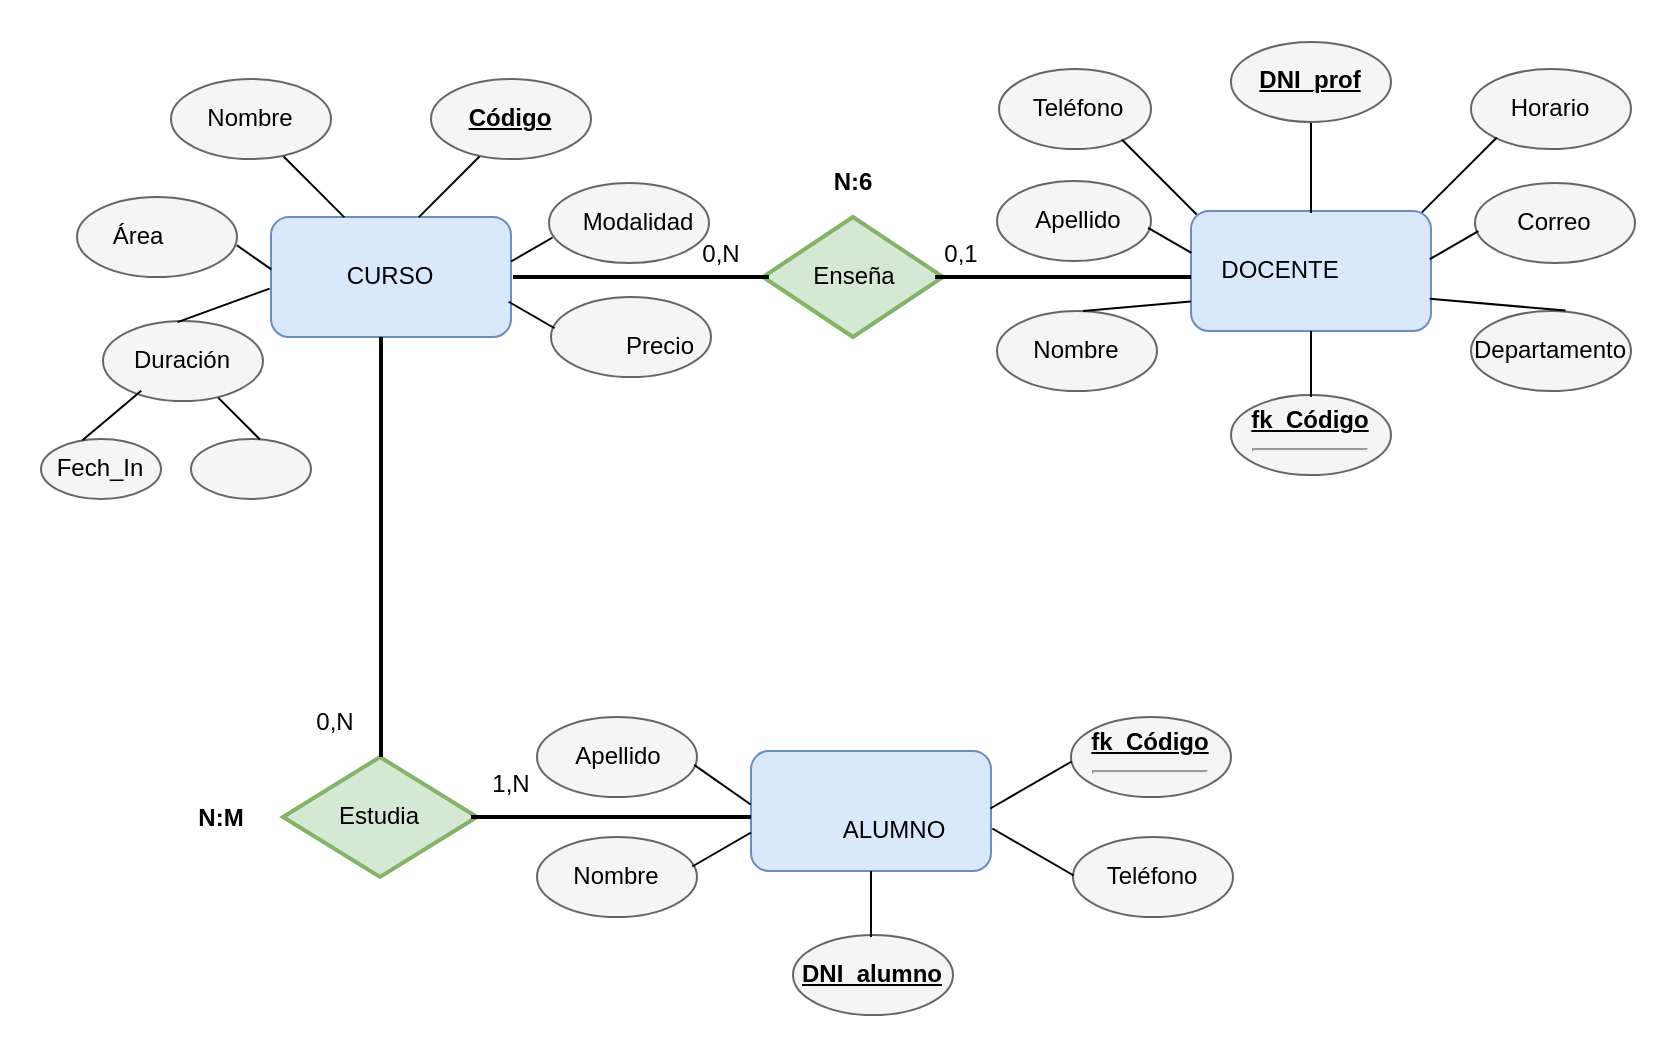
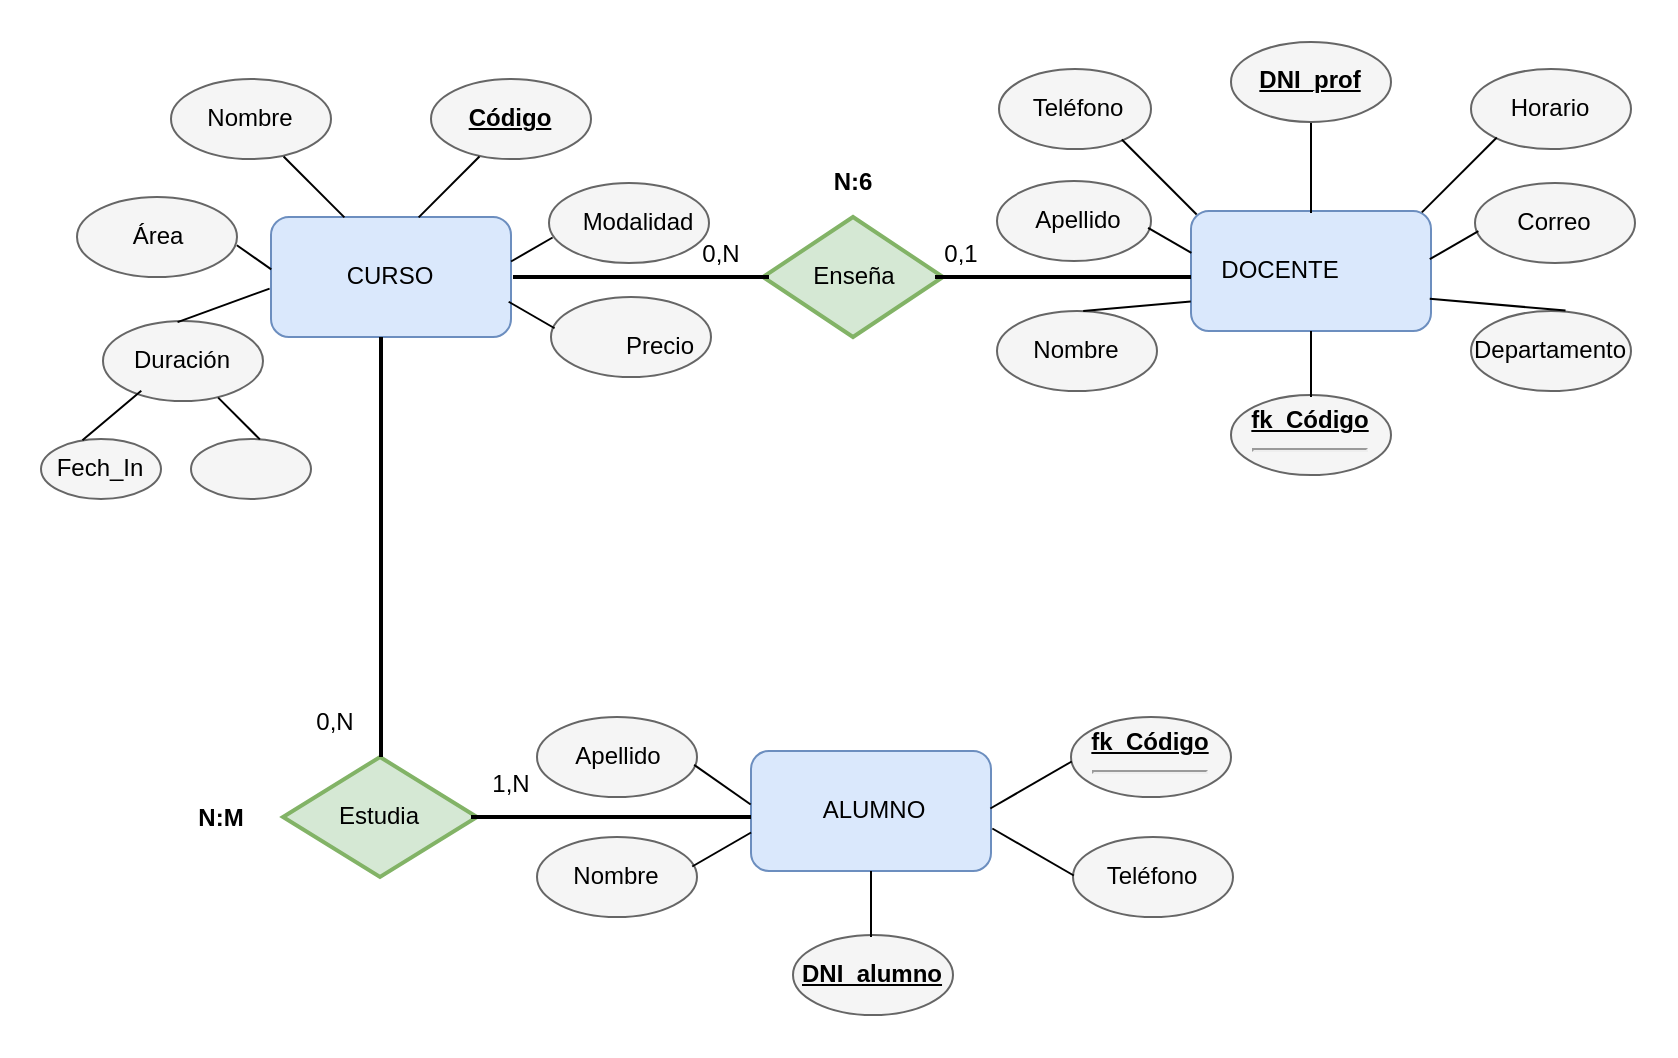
  <mxCell id="0" />
  <mxCell id="1" parent="0" />
  <mxCell id="2" value="" style="rounded=1;whiteSpace=wrap;html=1;fillColor=#dae8fc;strokeColor=#6c8ebf;" parent="1" vertex="1"><mxGeometry x="135" y="108" width="120" height="60" as="geometry" /></mxCell>
  <mxCell id="3" value="" style="ellipse;whiteSpace=wrap;html=1;fillColor=#f5f5f5;strokeColor=#666666;fontColor=#333333;" parent="1" vertex="1"><mxGeometry x="215" y="39" width="80" height="40" as="geometry" /></mxCell>
  <mxCell id="4" value="" style="ellipse;whiteSpace=wrap;html=1;fillColor=#f5f5f5;strokeColor=#666666;fontColor=#333333;" parent="1" vertex="1"><mxGeometry x="274" y="91" width="80" height="40" as="geometry" /></mxCell>
  <mxCell id="5" value="Modalidad" style="text;html=1;strokeColor=none;fillColor=none;align=center;verticalAlign=middle;whiteSpace=wrap;rounded=0;" parent="1" vertex="1"><mxGeometry x="284" y="101" width="70" height="20" as="geometry" /></mxCell>
  <mxCell id="6" value="" style="ellipse;whiteSpace=wrap;html=1;fillColor=#f5f5f5;strokeColor=#666666;fontColor=#333333;" parent="1" vertex="1"><mxGeometry x="85" y="39" width="80" height="40" as="geometry" /></mxCell>
  <mxCell id="7" value="" style="ellipse;whiteSpace=wrap;html=1;fillColor=#f5f5f5;strokeColor=#666666;fontColor=#333333;" parent="1" vertex="1"><mxGeometry x="38" y="98" width="80" height="40" as="geometry" /></mxCell>
  <mxCell id="8" value="" style="ellipse;whiteSpace=wrap;html=1;fillColor=#f5f5f5;strokeColor=#666666;fontColor=#333333;" parent="1" vertex="1"><mxGeometry x="51" y="160" width="80" height="40" as="geometry" /></mxCell>
  <mxCell id="9" value="" style="ellipse;whiteSpace=wrap;html=1;fillColor=#f5f5f5;strokeColor=#666666;fontColor=#333333;" parent="1" vertex="1"><mxGeometry x="275" y="148" width="80" height="40" as="geometry" /></mxCell>
  <mxCell id="10" value="Duración" style="text;html=1;strokeColor=none;fillColor=none;align=center;verticalAlign=middle;whiteSpace=wrap;rounded=0;" parent="1" vertex="1"><mxGeometry x="71" y="170" width="40" height="20" as="geometry" /></mxCell>
- <mxCell id="11" value="Área" style="text;html=1;strokeColor=none;fillColor=none;align=center;verticalAlign=middle;whiteSpace=wrap;rounded=0;" parent="1" vertex="1"><mxGeometry x="49" y="108" width="40" height="20" as="geometry" /></mxCell>
+ <mxCell id="11" value="Área" style="text;html=1;strokeColor=none;fillColor=none;align=center;verticalAlign=middle;whiteSpace=wrap;rounded=0;" parent="1" vertex="1"><mxGeometry x="59" y="108" width="40" height="20" as="geometry" /></mxCell>
  <mxCell id="12" value="Nombre" style="text;html=1;strokeColor=none;fillColor=none;align=center;verticalAlign=middle;whiteSpace=wrap;rounded=0;" parent="1" vertex="1"><mxGeometry x="105" y="49" width="40" height="20" as="geometry" /></mxCell>
  <mxCell id="13" value="Precio" style="text;html=1;strokeColor=none;fillColor=none;align=center;verticalAlign=middle;whiteSpace=wrap;rounded=0;" parent="1" vertex="1"><mxGeometry x="310" y="163" width="40" height="20" as="geometry" /></mxCell>
  <mxCell id="14" value="Código" style="text;html=1;strokeColor=none;fillColor=none;align=center;verticalAlign=middle;whiteSpace=wrap;rounded=0;strokeWidth=3;fontStyle=5" parent="1" vertex="1"><mxGeometry x="235" y="49" width="40" height="20" as="geometry" /></mxCell>
  <mxCell id="15" value="CURSO" style="text;html=1;strokeColor=none;fillColor=none;align=center;verticalAlign=middle;whiteSpace=wrap;rounded=0;" parent="1" vertex="1"><mxGeometry x="175" y="128" width="40" height="20" as="geometry" /></mxCell>
  <mxCell id="16" value="" style="rounded=1;whiteSpace=wrap;html=1;fillColor=#dae8fc;strokeColor=#6c8ebf;" parent="1" vertex="1"><mxGeometry x="595" y="105" width="120" height="60" as="geometry" /></mxCell>
  <mxCell id="17" value="" style="ellipse;whiteSpace=wrap;html=1;fillColor=#f5f5f5;strokeColor=#666666;fontColor=#333333;" parent="1" vertex="1"><mxGeometry x="615" y="197" width="80" height="40" as="geometry" /></mxCell>
  <mxCell id="18" value="" style="ellipse;whiteSpace=wrap;html=1;fillColor=#f5f5f5;strokeColor=#666666;fontColor=#333333;" parent="1" vertex="1"><mxGeometry x="737" y="91" width="80" height="40" as="geometry" /></mxCell>
  <mxCell id="19" value="Correo" style="text;html=1;strokeColor=none;fillColor=none;align=center;verticalAlign=middle;whiteSpace=wrap;rounded=0;" parent="1" vertex="1"><mxGeometry x="742" y="101" width="70" height="20" as="geometry" /></mxCell>
  <mxCell id="20" value="" style="ellipse;whiteSpace=wrap;html=1;fillColor=#f5f5f5;strokeColor=#666666;fontColor=#333333;" parent="1" vertex="1"><mxGeometry x="498" y="155" width="80" height="40" as="geometry" /></mxCell>
  <mxCell id="21" value="" style="ellipse;whiteSpace=wrap;html=1;fillColor=#f5f5f5;strokeColor=#666666;fontColor=#333333;" parent="1" vertex="1"><mxGeometry x="498" y="90" width="77" height="40" as="geometry" /></mxCell>
  <mxCell id="22" value="" style="ellipse;whiteSpace=wrap;html=1;fillColor=#f5f5f5;strokeColor=#666666;fontColor=#333333;" parent="1" vertex="1"><mxGeometry x="499" y="34" width="76" height="40" as="geometry" /></mxCell>
  <mxCell id="23" value="" style="ellipse;whiteSpace=wrap;html=1;fillColor=#f5f5f5;strokeColor=#666666;fontColor=#333333;" parent="1" vertex="1"><mxGeometry x="735" y="155" width="80" height="40" as="geometry" /></mxCell>
  <mxCell id="24" value="Teléfono" style="text;html=1;strokeColor=none;fillColor=none;align=center;verticalAlign=middle;whiteSpace=wrap;rounded=0;" parent="1" vertex="1"><mxGeometry x="519" y="44" width="40" height="20" as="geometry" /></mxCell>
  <mxCell id="25" value="Apellido" style="text;html=1;strokeColor=none;fillColor=none;align=center;verticalAlign=middle;whiteSpace=wrap;rounded=0;" parent="1" vertex="1"><mxGeometry x="519" y="100" width="40" height="20" as="geometry" /></mxCell>
  <mxCell id="26" value="Nombre" style="text;html=1;strokeColor=none;fillColor=none;align=center;verticalAlign=middle;whiteSpace=wrap;rounded=0;" parent="1" vertex="1"><mxGeometry x="518" y="165" width="40" height="20" as="geometry" /></mxCell>
  <mxCell id="27" value="Departamento" style="text;html=1;strokeColor=none;fillColor=none;align=center;verticalAlign=middle;whiteSpace=wrap;rounded=0;" parent="1" vertex="1"><mxGeometry x="755" y="165" width="40" height="20" as="geometry" /></mxCell>
  <mxCell id="28" value="fk_Código&lt;br&gt;&lt;hr&gt;" style="text;html=1;strokeColor=none;fillColor=none;align=center;verticalAlign=middle;whiteSpace=wrap;rounded=0;strokeWidth=3;fontStyle=5" parent="1" vertex="1"><mxGeometry x="635" y="207" width="40" height="20" as="geometry" /></mxCell>
  <mxCell id="29" value="DOCENTE" style="text;html=1;strokeColor=none;fillColor=none;align=center;verticalAlign=middle;whiteSpace=wrap;rounded=0;" parent="1" vertex="1"><mxGeometry x="620" y="125" width="40" height="20" as="geometry" /></mxCell>
  <mxCell id="30" value="" style="ellipse;whiteSpace=wrap;html=1;fillColor=#f5f5f5;strokeColor=#666666;fontColor=#333333;" parent="1" vertex="1"><mxGeometry x="735" y="34" width="80" height="40" as="geometry" /></mxCell>
  <mxCell id="31" value="Horario" style="text;html=1;strokeColor=none;fillColor=none;align=center;verticalAlign=middle;whiteSpace=wrap;rounded=0;" parent="1" vertex="1"><mxGeometry x="755" y="44" width="40" height="20" as="geometry" /></mxCell>
  <mxCell id="32" value="" style="ellipse;whiteSpace=wrap;html=1;fillColor=#f5f5f5;strokeColor=#666666;fontColor=#333333;" parent="1" vertex="1"><mxGeometry x="615" y="20.46" width="80" height="40" as="geometry" /></mxCell>
  <mxCell id="33" value="DNI_prof" style="text;html=1;strokeColor=none;fillColor=none;align=center;verticalAlign=middle;whiteSpace=wrap;rounded=0;strokeWidth=3;fontStyle=5" parent="1" vertex="1"><mxGeometry x="635" y="30.46" width="40" height="20" as="geometry" /></mxCell>
  <mxCell id="34" value="" style="rounded=1;whiteSpace=wrap;html=1;fillColor=#dae8fc;strokeColor=#6c8ebf;" vertex="1" parent="1"><mxGeometry x="375" y="375" width="120" height="60" as="geometry" /></mxCell>
  <mxCell id="35" value="" style="ellipse;whiteSpace=wrap;html=1;fillColor=#f5f5f5;strokeColor=#666666;fontColor=#333333;" vertex="1" parent="1"><mxGeometry x="535" y="358" width="80" height="40" as="geometry" /></mxCell>
  <mxCell id="36" value="" style="ellipse;whiteSpace=wrap;html=1;fillColor=#f5f5f5;strokeColor=#666666;fontColor=#333333;" vertex="1" parent="1"><mxGeometry x="268" y="418" width="80" height="40" as="geometry" /></mxCell>
  <mxCell id="37" value="" style="ellipse;whiteSpace=wrap;html=1;fillColor=#f5f5f5;strokeColor=#666666;fontColor=#333333;" vertex="1" parent="1"><mxGeometry x="268" y="358" width="80" height="40" as="geometry" /></mxCell>
  <mxCell id="38" value="" style="ellipse;whiteSpace=wrap;html=1;fillColor=#f5f5f5;strokeColor=#666666;fontColor=#333333;" vertex="1" parent="1"><mxGeometry x="536" y="418" width="80" height="40" as="geometry" /></mxCell>
  <mxCell id="39" value="Teléfono" style="text;html=1;strokeColor=none;fillColor=none;align=center;verticalAlign=middle;whiteSpace=wrap;rounded=0;" vertex="1" parent="1"><mxGeometry x="556" y="428" width="40" height="20" as="geometry" /></mxCell>
  <mxCell id="40" value="Apellido" style="text;html=1;strokeColor=none;fillColor=none;align=center;verticalAlign=middle;whiteSpace=wrap;rounded=0;" vertex="1" parent="1"><mxGeometry x="289" y="368" width="40" height="20" as="geometry" /></mxCell>
  <mxCell id="41" value="Nombre" style="text;html=1;strokeColor=none;fillColor=none;align=center;verticalAlign=middle;whiteSpace=wrap;rounded=0;" vertex="1" parent="1"><mxGeometry x="288" y="428" width="40" height="20" as="geometry" /></mxCell>
  <mxCell id="42" value="fk_Código&lt;br&gt;&lt;hr&gt;" style="text;html=1;strokeColor=none;fillColor=none;align=center;verticalAlign=middle;whiteSpace=wrap;rounded=0;strokeWidth=3;fontStyle=5" vertex="1" parent="1"><mxGeometry x="555" y="368" width="40" height="20" as="geometry" /></mxCell>
- <mxCell id="43" value="ALUMNO" style="text;html=1;strokeColor=none;fillColor=none;align=center;verticalAlign=middle;whiteSpace=wrap;rounded=0;" vertex="1" parent="1"><mxGeometry x="427" y="405" width="40" height="20" as="geometry" /></mxCell>
+ <mxCell id="43" value="ALUMNO" style="text;html=1;strokeColor=none;fillColor=none;align=center;verticalAlign=middle;whiteSpace=wrap;rounded=0;" vertex="1" parent="1"><mxGeometry x="417" y="395" width="40" height="20" as="geometry" /></mxCell>
  <mxCell id="44" value="" style="ellipse;whiteSpace=wrap;html=1;fillColor=#f5f5f5;strokeColor=#666666;fontColor=#333333;" vertex="1" parent="1"><mxGeometry x="396" y="467" width="80" height="40" as="geometry" /></mxCell>
  <mxCell id="45" value="DNI_alumno" style="text;html=1;strokeColor=none;fillColor=none;align=center;verticalAlign=middle;whiteSpace=wrap;rounded=0;strokeWidth=3;fontStyle=5" vertex="1" parent="1"><mxGeometry x="416" y="477" width="40" height="20" as="geometry" /></mxCell>
  <mxCell id="46" value="" style="shape=rhombus;perimeter=rhombusPerimeter;html=1;align=center;strokeWidth=2;fontSize=9;whiteSpace=wrap;fillColor=#d5e8d4;strokeColor=#82b366;" vertex="1" parent="1"><mxGeometry x="381" y="108" width="90" height="60" as="geometry" /></mxCell>
  <mxCell id="47" value="Estudia" style="shape=rhombus;perimeter=rhombusPerimeter;whiteSpace=wrap;html=1;align=center;strokeWidth=2;fillColor=#d5e8d4;strokeColor=#82b366;" vertex="1" parent="1"><mxGeometry x="141" y="378" width="97" height="60" as="geometry" /></mxCell>
  <mxCell id="48" value="Enseña" style="text;html=1;strokeColor=none;fillColor=none;align=center;verticalAlign=middle;whiteSpace=wrap;rounded=0;fontSize=12;spacing=3;" vertex="1" parent="1"><mxGeometry x="407" y="128" width="40" height="20" as="geometry" /></mxCell>
  <mxCell id="49" value="" style="line;strokeWidth=1;direction=north;html=1;fontSize=12;fontColor=#000000;rotation=45;" vertex="1" parent="1"><mxGeometry x="214.4" y="71.47" width="19.25" height="43" as="geometry" /></mxCell>
  <mxCell id="50" value="" style="ellipse;whiteSpace=wrap;html=1;fillColor=#f5f5f5;strokeColor=#666666;fontColor=#333333;" vertex="1" parent="1"><mxGeometry x="20" y="219" width="60" height="30" as="geometry" /></mxCell>
  <mxCell id="51" value="Fech_In" style="text;html=1;strokeColor=none;fillColor=none;align=center;verticalAlign=middle;whiteSpace=wrap;rounded=0;" vertex="1" parent="1"><mxGeometry x="30" y="224" width="40" height="20" as="geometry" /></mxCell>
  <mxCell id="52" value="" style="ellipse;whiteSpace=wrap;html=1;fillColor=#f5f5f5;strokeColor=#666666;fontColor=#333333;" vertex="1" parent="1"><mxGeometry x="95" y="219" width="60" height="30" as="geometry" /></mxCell>
  <mxCell id="53" value="" style="line;strokeWidth=1;direction=north;html=1;fontSize=12;fontColor=#000000;rotation=45;" vertex="1" parent="1"><mxGeometry x="719.54" y="60.46" width="19.25" height="53" as="geometry" /></mxCell>
  <mxCell id="54" value="" style="line;strokeWidth=1;direction=east;html=1;fontSize=12;fontColor=#000000;rotation=45;" vertex="1" parent="1"><mxGeometry x="134.995" y="83.345" width="43" height="19.25" as="geometry" /></mxCell>
  <mxCell id="55" value="" style="line;strokeWidth=2;html=1;fontSize=12;fontColor=#000000;" vertex="1" parent="1"><mxGeometry x="256" y="133" width="128" height="10" as="geometry" /></mxCell>
  <mxCell id="56" value="" style="line;strokeWidth=2;html=1;fontSize=12;fontColor=#000000;" vertex="1" parent="1"><mxGeometry x="467" y="133" width="128" height="10" as="geometry" /></mxCell>
  <mxCell id="57" value="" style="line;strokeWidth=2;direction=south;html=1;fontSize=12;fontColor=#000000;" vertex="1" parent="1"><mxGeometry x="185" y="168" width="10" height="210" as="geometry" /></mxCell>
  <mxCell id="58" value="" style="line;strokeWidth=2;html=1;fontSize=12;fontColor=#000000;" vertex="1" parent="1"><mxGeometry x="235" y="403" width="140" height="10" as="geometry" /></mxCell>
  <mxCell id="59" value="" style="line;strokeWidth=1;direction=north;html=1;fontSize=12;fontColor=#000000;rotation=60;" vertex="1" parent="1"><mxGeometry x="505.4" y="368.5" width="19.25" height="47" as="geometry" /></mxCell>
  <mxCell id="60" value="" style="line;strokeWidth=1;direction=north;html=1;fontSize=12;fontColor=#000000;rotation=120;" vertex="1" parent="1"><mxGeometry x="506.4" y="402" width="19.25" height="47" as="geometry" /></mxCell>
  <mxCell id="61" value="" style="line;strokeWidth=1;direction=north;html=1;fontSize=12;fontColor=#000000;rotation=60;" vertex="1" parent="1"><mxGeometry x="255.79" y="112.25" width="19.25" height="24" as="geometry" /></mxCell>
  <mxCell id="62" value="" style="line;strokeWidth=1;direction=north;html=1;fontSize=12;fontColor=#000000;rotation=70;" vertex="1" parent="1"><mxGeometry x="101.67" y="127.68" width="19.25" height="48.96" as="geometry" /></mxCell>
  <mxCell id="63" value="" style="line;strokeWidth=1;direction=north;html=1;fontSize=12;fontColor=#000000;rotation=60;" vertex="1" parent="1"><mxGeometry x="716.92" y="108.07" width="19.25" height="28.07" as="geometry" /></mxCell>
  <mxCell id="64" value="" style="line;strokeWidth=1;direction=north;html=1;fontSize=12;fontColor=#000000;rotation=95;" vertex="1" parent="1"><mxGeometry x="738.69" y="117.73" width="19.25" height="68.18" as="geometry" /></mxCell>
  <mxCell id="65" value="" style="line;strokeWidth=1;direction=north;html=1;fontSize=12;fontColor=#000000;rotation=120;" vertex="1" parent="1"><mxGeometry x="255.7" y="143.75" width="19.25" height="26.5" as="geometry" /></mxCell>
  <mxCell id="66" value="" style="line;strokeWidth=1;direction=east;html=1;fontSize=12;fontColor=#000000;rotation=35;" vertex="1" parent="1"><mxGeometry x="116.02" y="118.53" width="21.01" height="19.25" as="geometry" /></mxCell>
  <mxCell id="67" value="" style="line;strokeWidth=1;direction=north;html=1;fontSize=12;fontColor=#000000;rotation=85;" vertex="1" parent="1"><mxGeometry x="558.38" y="125.59" width="19.25" height="54" as="geometry" /></mxCell>
  <mxCell id="68" value="" style="line;strokeWidth=1;direction=north;html=1;fontSize=12;fontColor=#000000;rotation=50;" vertex="1" parent="1"><mxGeometry x="42.87" y="188.05" width="25.13" height="38.39" as="geometry" /></mxCell>
  <mxCell id="69" value="" style="line;strokeWidth=1;direction=east;html=1;fontSize=12;fontColor=#000000;rotation=45;" vertex="1" parent="1"><mxGeometry x="104.25" y="194.01" width="29.51" height="29.47" as="geometry" /></mxCell>
  <mxCell id="70" value="" style="line;strokeWidth=1;direction=south;html=1;fontSize=12;fontColor=#000000;" vertex="1" parent="1"><mxGeometry x="650" y="60.97" width="10" height="45.03" as="geometry" /></mxCell>
  <mxCell id="71" value="" style="line;strokeWidth=1;direction=south;html=1;fontSize=12;fontColor=#000000;" vertex="1" parent="1"><mxGeometry x="650" y="165" width="10" height="33" as="geometry" /></mxCell>
  <mxCell id="72" value="" style="line;strokeWidth=1;direction=east;html=1;fontSize=12;fontColor=#000000;rotation=45;" vertex="1" parent="1"><mxGeometry x="552.64" y="78.37" width="52.95" height="19.25" as="geometry" /></mxCell>
  <mxCell id="73" value="" style="line;strokeWidth=1;direction=south;html=1;fontSize=12;fontColor=#000000;" vertex="1" parent="1"><mxGeometry x="430" y="435" width="10" height="33" as="geometry" /></mxCell>
  <mxCell id="74" value="" style="line;strokeWidth=1;direction=east;html=1;fontSize=12;fontColor=#000000;rotation=35;" vertex="1" parent="1"><mxGeometry x="343.45" y="377.1" width="34.51" height="29.47" as="geometry" /></mxCell>
  <mxCell id="75" value="" style="line;strokeWidth=1;direction=north;html=1;fontSize=12;fontColor=#000000;rotation=60;" vertex="1" parent="1"><mxGeometry x="350.71" y="407.25" width="19.25" height="34" as="geometry" /></mxCell>
  <mxCell id="76" value="" style="line;strokeWidth=1;direction=east;html=1;fontSize=12;fontColor=#000000;rotation=30;" vertex="1" parent="1"><mxGeometry x="571.87" y="110.01" width="25" height="19.25" as="geometry" /></mxCell>
  <mxCell id="77" value="&lt;font style=&quot;font-size: 12px ; font-weight: normal&quot;&gt;0,N&lt;/font&gt;" style="text;strokeColor=none;fillColor=none;html=1;fontSize=24;fontStyle=1;verticalAlign=middle;align=center;" vertex="1" parent="1"><mxGeometry x="145" y="347" width="44" height="20" as="geometry" /></mxCell>
  <mxCell id="78" value="&lt;font style=&quot;font-size: 12px ; font-weight: normal&quot;&gt;1,N&lt;/font&gt;" style="text;strokeColor=none;fillColor=none;html=1;fontSize=24;fontStyle=1;verticalAlign=middle;align=center;" vertex="1" parent="1"><mxGeometry x="235.04" y="373" width="40" height="30" as="geometry" /></mxCell>
  <mxCell id="79" value="&lt;font style=&quot;font-size: 12px&quot;&gt;N:M&lt;/font&gt;" style="text;strokeColor=none;fillColor=none;html=1;fontSize=24;fontStyle=1;verticalAlign=middle;align=center;" vertex="1" parent="1"><mxGeometry x="91.29" y="396" width="38" height="18" as="geometry" /></mxCell>
  <mxCell id="80" value="&lt;font style=&quot;font-size: 12px&quot;&gt;0,1&lt;/font&gt;" style="text;strokeColor=none;fillColor=none;html=1;fontSize=24;fontStyle=0;verticalAlign=middle;align=center;" vertex="1" parent="1"><mxGeometry x="454.4" y="113" width="51" height="20" as="geometry" /></mxCell>
  <mxCell id="81" value="&lt;span style=&quot;font-weight: normal&quot;&gt;&lt;font style=&quot;font-size: 12px&quot;&gt;0,N&lt;/font&gt;&lt;/span&gt;" style="text;strokeColor=none;fillColor=none;html=1;fontSize=24;fontStyle=1;verticalAlign=middle;align=center;" vertex="1" parent="1"><mxGeometry x="335" y="113" width="50" height="20" as="geometry" /></mxCell>
  <mxCell id="82" value="&lt;font style=&quot;font-size: 12px&quot;&gt;N:6&lt;/font&gt;" style="text;strokeColor=none;fillColor=none;html=1;fontSize=24;fontStyle=1;verticalAlign=middle;align=center;" vertex="1" parent="1"><mxGeometry x="406" y="76.96" width="40" height="20" as="geometry" /></mxCell>
